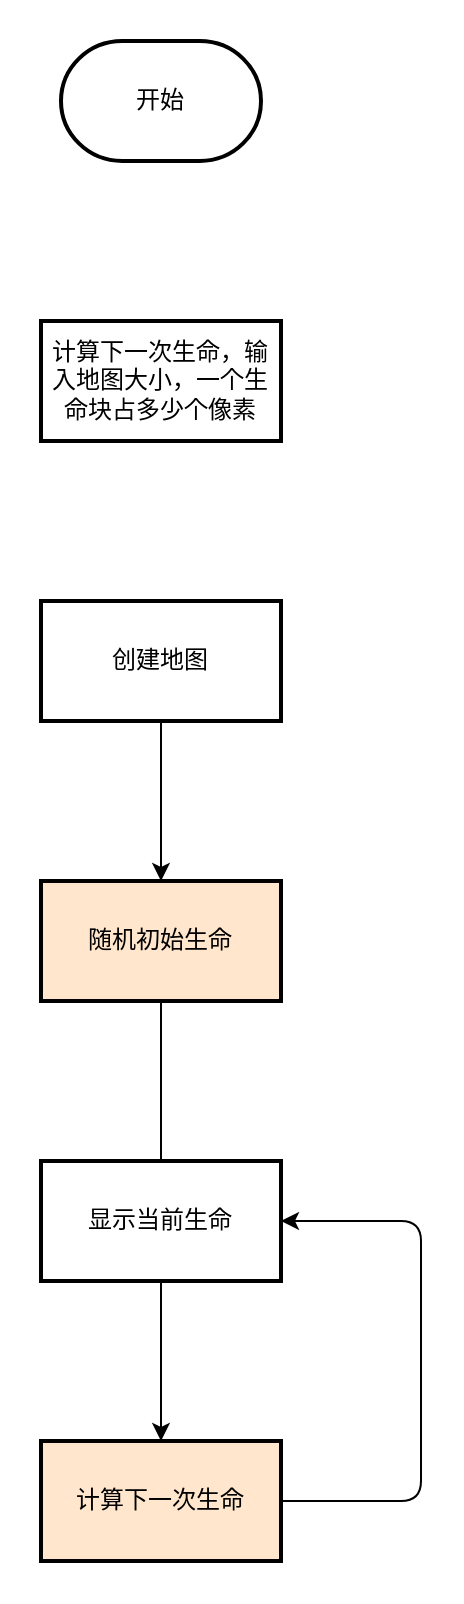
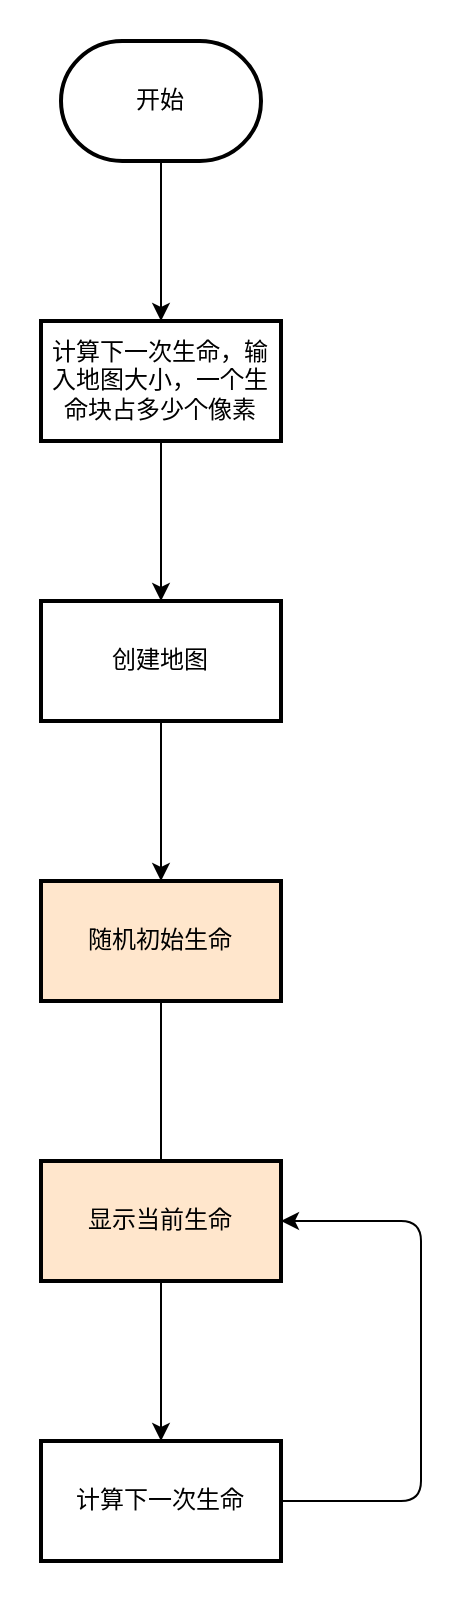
  <mxCell id="0" />
  <mxCell id="1" parent="0" />
+ <mxCell id="2" value="" style="edgeStyle=none;html=1;" edge="1" parent="1" source="3" target="5"><mxGeometry relative="1" as="geometry" /></mxCell>
  <mxCell id="3" value="开始" style="strokeWidth=2;html=1;shape=mxgraph.flowchart.terminator;whiteSpace=wrap;" vertex="1" parent="1"><mxGeometry x="30" y="20" width="100" height="60" as="geometry" /></mxCell>
+ <mxCell id="4" value="" style="edgeStyle=none;html=1;" edge="1" parent="1" source="5" target="7"><mxGeometry relative="1" as="geometry" /></mxCell>
  <mxCell id="5" value="计算下一次生命，输入地图大小，一个生命块占多少个像素" style="whiteSpace=wrap;html=1;strokeWidth=2;" vertex="1" parent="1"><mxGeometry x="20" y="160" width="120" height="60" as="geometry" /></mxCell>
  <mxCell id="6" value="" style="edgeStyle=none;html=1;" edge="1" parent="1" source="7" target="9"><mxGeometry relative="1" as="geometry" /></mxCell>
  <mxCell id="7" value="创建地图" style="whiteSpace=wrap;html=1;strokeWidth=2;" vertex="1" parent="1"><mxGeometry x="20" y="300" width="120" height="60" as="geometry" /></mxCell>
  <mxCell id="8" value="" style="edgeStyle=none;html=1;endArrow=none;" edge="1" parent="1" source="9" target="11"><mxGeometry relative="1" as="geometry" /></mxCell>
  <mxCell id="9" value="随机初始生命" style="whiteSpace=wrap;html=1;strokeWidth=2;fillColor=#ffe6cc;" vertex="1" parent="1"><mxGeometry x="20" y="440" width="120" height="60" as="geometry" /></mxCell>
  <mxCell id="10" value="" style="edgeStyle=none;html=1;" edge="1" parent="1" source="11" target="13"><mxGeometry relative="1" as="geometry" /></mxCell>
- <mxCell id="11" value="显示当前生命" style="whiteSpace=wrap;html=1;strokeWidth=2;" vertex="1" parent="1"><mxGeometry x="20" y="580" width="120" height="60" as="geometry" /></mxCell>
+ <mxCell id="11" value="显示当前生命" style="whiteSpace=wrap;html=1;strokeWidth=2;fillColor=#ffe6cc;" vertex="1" parent="1"><mxGeometry x="20" y="580" width="120" height="60" as="geometry" /></mxCell>
  <mxCell id="12" style="edgeStyle=orthogonalEdgeStyle;html=1;entryX=1;entryY=0.5;entryDx=0;entryDy=0;exitX=1;exitY=0.5;exitDx=0;exitDy=0;" edge="1" parent="1" source="13" target="11"><mxGeometry relative="1" as="geometry"><Array as="points"><mxPoint x="210" y="750" /><mxPoint x="210" y="610" /></Array></mxGeometry></mxCell>
- <mxCell id="13" value="计算下一次生命" style="whiteSpace=wrap;html=1;strokeWidth=2;fillColor=#ffe6cc;" vertex="1" parent="1"><mxGeometry x="20" y="720" width="120" height="60" as="geometry" /></mxCell>
+ <mxCell id="13" value="计算下一次生命" style="whiteSpace=wrap;html=1;strokeWidth=2;" vertex="1" parent="1"><mxGeometry x="20" y="720" width="120" height="60" as="geometry" /></mxCell>
